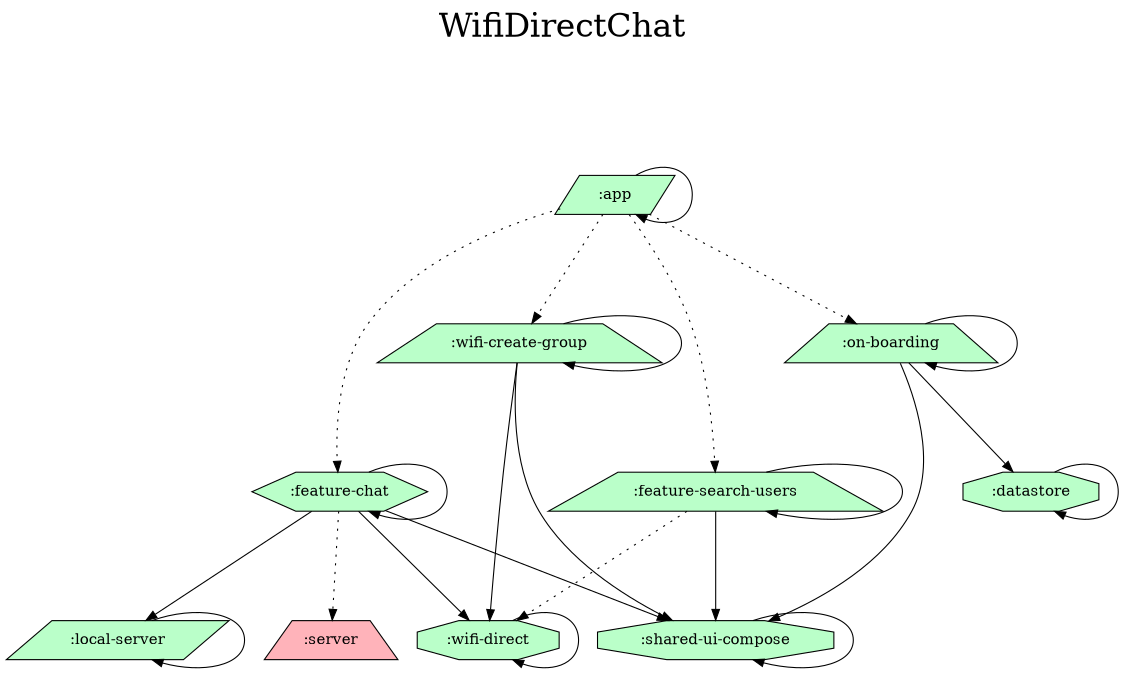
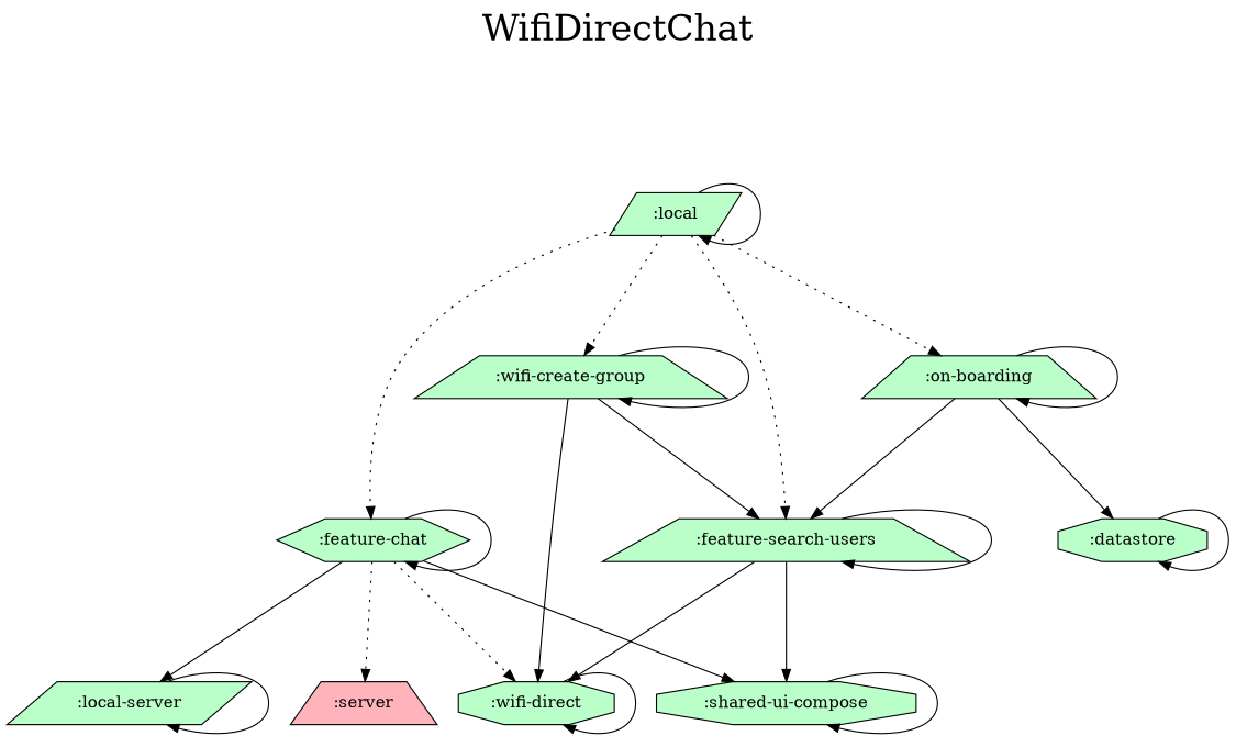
  digraph {
    fontsize=30
    label="WifiDirectChat\n "
    labelloc=t
    rankdir=TB
    ranksep=1.4
    node [fillcolor="#baffc9" shape=trapezium style=filled]
-   ":app" [shape=parallelogram]
+   ":app" [shape=parallelogram label=":local"]
    ":feature-chat" [shape=hexagon]
    n3 [label=":wifi-create-group"]
    ":feature-search-users"
    ":on-boarding"
    n6 [label=":local-server" shape=parallelogram]
    ":server" [fillcolor="#ffb3ba"]
    ":shared-ui-compose" [shape=octagon]
    ":wifi-direct" [shape=octagon]
    ":datastore" [shape=octagon]
    subgraph sub_1 {
      rank=same
    }
    ":app" -> ":app"
    ":app" -> ":feature-chat" [style=dotted]
    ":app" -> n3 [style=dotted]
    ":app" -> ":feature-search-users" [style=dotted]
    ":app" -> ":on-boarding" [style=dotted]
    ":feature-chat" -> ":feature-chat"
    ":feature-chat" -> n6
    ":feature-chat" -> ":server" [style=dotted]
    ":feature-chat" -> ":shared-ui-compose"
-   ":feature-chat" -> ":wifi-direct"
+   ":feature-chat" -> ":wifi-direct" [style=dotted]
    n3 -> n3
-   n3 -> ":shared-ui-compose"
+   n3 -> ":feature-search-users"
    n3 -> ":wifi-direct"
    ":feature-search-users" -> ":feature-search-users"
    ":feature-search-users" -> ":shared-ui-compose"
-   ":feature-search-users" -> ":wifi-direct" [style=dotted]
+   ":feature-search-users" -> ":wifi-direct"
    ":on-boarding" -> ":on-boarding"
-   ":on-boarding" -> ":shared-ui-compose"
+   ":on-boarding" -> ":feature-search-users"
    ":on-boarding" -> ":datastore"
    n6 -> n6
    ":shared-ui-compose" -> ":shared-ui-compose"
    ":wifi-direct" -> ":wifi-direct"
    ":datastore" -> ":datastore"
  }
